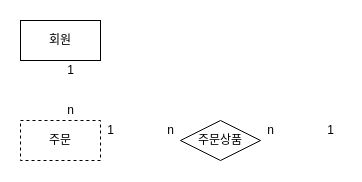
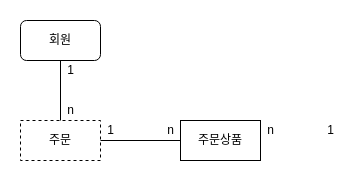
  <mxCell id="0" />
  <mxCell id="1" parent="0" />
- <mxCell id="2" value="회원" style="rounded=0;whiteSpace=wrap;html=1;" vertex="1" parent="1"><mxGeometry x="20" y="20" width="80" height="40" as="geometry" /></mxCell>
+ <mxCell id="2" value="회원" style="whiteSpace=wrap;html=1;rounded=1;" vertex="1" parent="1"><mxGeometry x="20" y="20" width="80" height="40" as="geometry" /></mxCell>
  <mxCell id="3" value="주문" style="rounded=0;whiteSpace=wrap;html=1;dashed=1;" vertex="1" parent="1"><mxGeometry x="20" y="120" width="80" height="40" as="geometry" /></mxCell>
+ <mxCell id="4" value="" style="endArrow=none;html=1;entryX=0.5;entryY=1;entryDx=0;entryDy=0;" edge="1" parent="1" source="3" target="2"><mxGeometry width="50" height="50" relative="1" as="geometry"><mxPoint x="160" y="260" as="sourcePoint" /><mxPoint x="210" y="210" as="targetPoint" /></mxGeometry></mxCell>
  <mxCell id="5" value="1" style="text;html=1;align=center;verticalAlign=middle;resizable=0;points=[];autosize=1;strokeColor=none;" vertex="1" parent="1"><mxGeometry x="60" y="60" width="20" height="20" as="geometry" /></mxCell>
  <mxCell id="6" value="n" style="text;html=1;align=center;verticalAlign=middle;resizable=0;points=[];autosize=1;strokeColor=none;" vertex="1" parent="1"><mxGeometry x="60" y="100" width="20" height="20" as="geometry" /></mxCell>
- <mxCell id="7" value="주문상품" style="rhombus;whiteSpace=wrap;html=1;" vertex="1" parent="1"><mxGeometry x="180" y="120" width="80" height="40" as="geometry" /></mxCell>
+ <mxCell id="7" value="주문상품" style="rounded=0;whiteSpace=wrap;html=1;" vertex="1" parent="1"><mxGeometry x="180" y="120" width="80" height="40" as="geometry" /></mxCell>
+ <mxCell id="8" value="" style="endArrow=none;html=1;entryX=0;entryY=0.5;entryDx=0;entryDy=0;exitX=1;exitY=0.5;exitDx=0;exitDy=0;" edge="1" parent="1" source="3" target="7"><mxGeometry width="50" height="50" relative="1" as="geometry"><mxPoint x="70" y="130" as="sourcePoint" /><mxPoint x="70" y="80" as="targetPoint" /></mxGeometry></mxCell>
  <mxCell id="9" value="1" style="text;html=1;align=center;verticalAlign=middle;resizable=0;points=[];autosize=1;strokeColor=none;" vertex="1" parent="1"><mxGeometry x="100" y="120" width="20" height="20" as="geometry" /></mxCell>
  <mxCell id="10" value="n" style="text;html=1;align=center;verticalAlign=middle;resizable=0;points=[];autosize=1;strokeColor=none;" vertex="1" parent="1"><mxGeometry x="160" y="120" width="20" height="20" as="geometry" /></mxCell>
  <mxCell id="11" value="n" style="text;html=1;align=center;verticalAlign=middle;resizable=0;points=[];autosize=1;strokeColor=none;" vertex="1" parent="1"><mxGeometry x="260" y="120" width="20" height="20" as="geometry" /></mxCell>
  <mxCell id="12" value="1" style="text;html=1;align=center;verticalAlign=middle;resizable=0;points=[];autosize=1;strokeColor=none;" vertex="1" parent="1"><mxGeometry x="320" y="120" width="20" height="20" as="geometry" /></mxCell>
